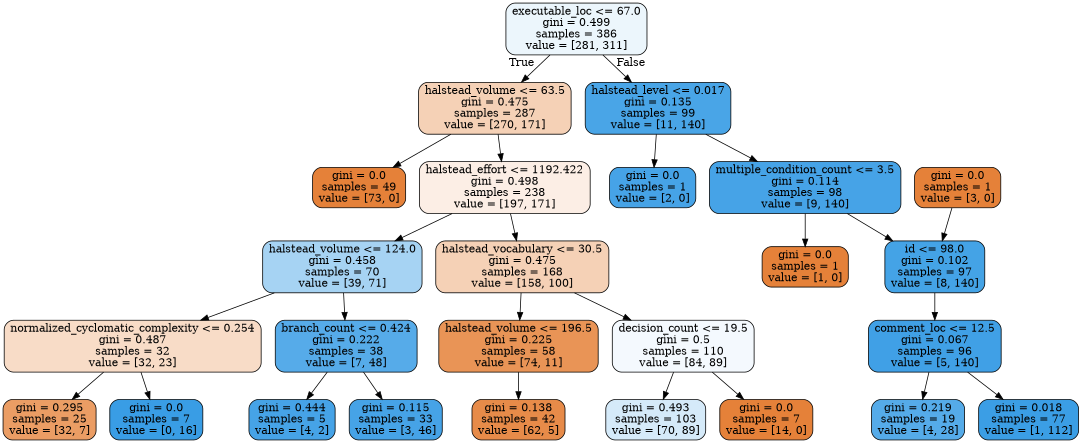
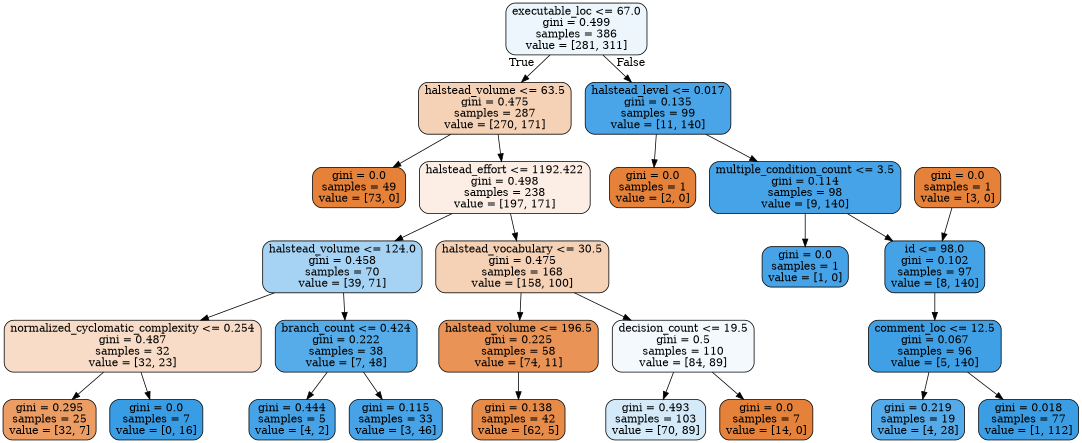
  digraph {
    fontname="DejaVu Serif"
    node [color=black fillcolor="#e58139" fontname="DejaVu Serif" shape=box style="filled, rounded"]
    edge [fontname="DejaVu Serif"]
    n1 [fillcolor="#ecf6fc" label="executable_loc <= 67.0\ngini = 0.499\nsamples = 386\nvalue = [281, 311]"]
    n2 [fillcolor="#f5d1b6" label="halstead_volume <= 63.5\ngini = 0.475\nsamples = 287\nvalue = [270, 171]"]
    n3 [fillcolor="#49a5e7" label="halstead_level <= 0.017\ngini = 0.135\nsamples = 99\nvalue = [11, 140]"]
    n4 [label="gini = 0.0\nsamples = 49\nvalue = [73, 0]"]
    n5 [fillcolor="#fceee5" label="halstead_effort <= 1192.422\ngini = 0.498\nsamples = 238\nvalue = [197, 171]"]
-   n6 [fillcolor="#46a3e7" label="gini = 0.0\nsamples = 1\nvalue = [2, 0]"]
+   n6 [label="gini = 0.0\nsamples = 1\nvalue = [2, 0]"]
    n7 [fillcolor="#46a3e7" label="multiple_condition_count <= 3.5\ngini = 0.114\nsamples = 98\nvalue = [9, 140]"]
    n8 [fillcolor="#a6d3f3" label="halstead_volume <= 124.0\ngini = 0.458\nsamples = 70\nvalue = [39, 71]"]
    n9 [fillcolor="#f5d1b6" label="halstead_vocabulary <= 30.5\ngini = 0.475\nsamples = 168\nvalue = [158, 100]"]
    n10 [fillcolor="#f8dcc7" label="normalized_cyclomatic_complexity <= 0.254\ngini = 0.487\nsamples = 32\nvalue = [32, 23]"]
    n11 [fillcolor="#56abe9" label="branch_count <= 0.424\ngini = 0.222\nsamples = 38\nvalue = [7, 48]"]
    n12 [fillcolor="#e99456" label="halstead_volume <= 196.5\ngini = 0.225\nsamples = 58\nvalue = [74, 11]"]
    n13 [fillcolor="#f4f9fe" label="decision_count <= 19.5\ngini = 0.5\nsamples = 110\nvalue = [84, 89]"]
    n14 [fillcolor="#eb9d64" label="gini = 0.295\nsamples = 25\nvalue = [32, 7]"]
    n15 [fillcolor="#399de5" label="gini = 0.0\nsamples = 7\nvalue = [0, 16]"]
    n16 [fillcolor="#46a3e7" label="gini = 0.444\nsamples = 5\nvalue = [4, 2]"]
    n17 [fillcolor="#46a3e7" label="gini = 0.115\nsamples = 33\nvalue = [3, 46]"]
    n18 [fillcolor="#e78b49" label="gini = 0.138\nsamples = 42\nvalue = [62, 5]"]
    n19 [fillcolor="#d5eaf9" label="gini = 0.493\nsamples = 103\nvalue = [70, 89]"]
    n20 [label="gini = 0.0\nsamples = 7\nvalue = [14, 0]"]
-   n21 [label="gini = 0.0\nsamples = 1\nvalue = [1, 0]"]
+   n21 [fillcolor="#46a3e7" label="gini = 0.0\nsamples = 1\nvalue = [1, 0]"]
    n22 [fillcolor="#44a3e6" label="id <= 98.0\ngini = 0.102\nsamples = 97\nvalue = [8, 140]"]
    n23 [fillcolor="#40a0e6" label="comment_loc <= 12.5\ngini = 0.067\nsamples = 96\nvalue = [5, 140]"]
    n24 [fillcolor="#55abe9" label="gini = 0.219\nsamples = 19\nvalue = [4, 28]"]
    n25 [fillcolor="#3b9ee5" label="gini = 0.018\nsamples = 77\nvalue = [1, 112]"]
    n26 [label="gini = 0.0\nsamples = 1\nvalue = [3, 0]"]
    n1 -> n2 [headlabel=True labelangle=45 labeldistance=2.5]
    n1 -> n3 [headlabel=False labelangle=-45 labeldistance=2.5]
    n2 -> n4
    n2 -> n5
    n3 -> n6
    n3 -> n7
    n5 -> n8
    n5 -> n9
    n7 -> n21
    n7 -> n22
    n8 -> n10
    n8 -> n11
    n9 -> n12
    n9 -> n13
    n10 -> n14
    n10 -> n15
    n11 -> n16
    n11 -> n17
    n12 -> n18
    n13 -> n19
    n13 -> n20
    n22 -> n23
    n23 -> n24
    n23 -> n25
    n26 -> n22
  }
